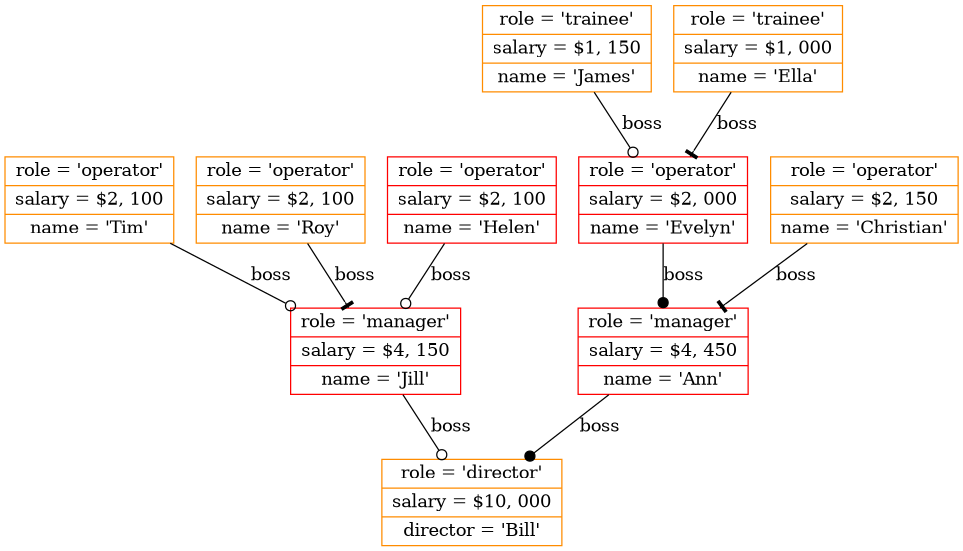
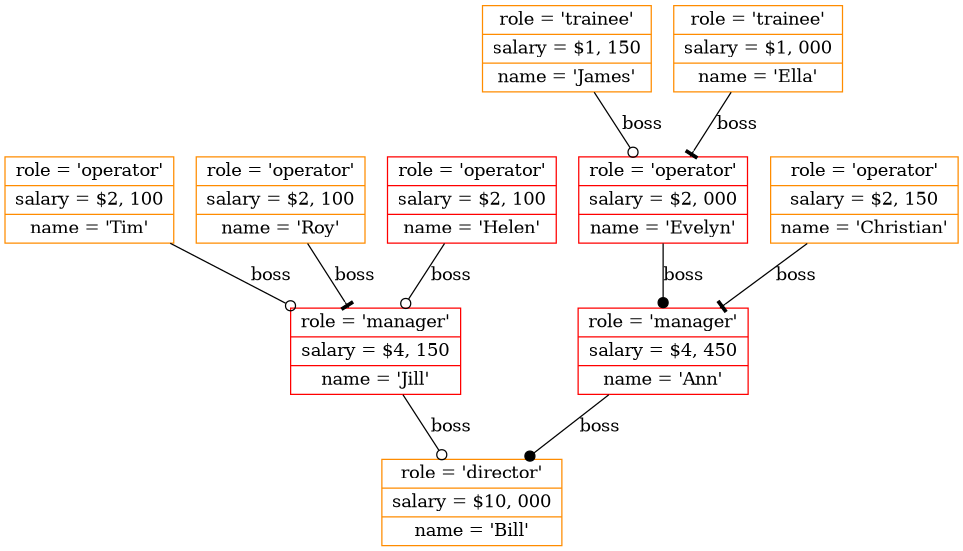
  digraph {
    node [shape=record color=darkorange]
    edge [arrowhead=odot]
-   n1 [label="{role = 'director' | { salary = $10, 000 } | { director = 'Bill'}}"]
+   n1 [label="{role = 'director' | { salary = $10, 000 } | { name = 'Bill'}}"]
    n2 [label="{role = 'manager' | { salary = $4, 150} | { name = 'Jill'}}" color=red]
    n3 [label="{role = 'manager' | { salary = $4, 450} | { name = 'Ann'}}" color=red]
    n4 [label="{role = 'operator' | { salary = $2, 100} | { name = 'Tim'} }"]
    n5 [label="{role = 'operator' | { salary = $2, 100} | { name = 'Roy'}}"]
    n6 [label="{role = 'operator' | { salary = $2, 100} | { name = 'Helen'}}" color=red]
    n7 [label="{role = 'operator' | { salary = $2, 000} | { name = 'Evelyn'}}" color=red]
    n8 [label="{role = 'operator' | { salary = $2, 150} | { name = 'Christian'}}"]
    n9 [label="{role = 'trainee' | { salary = $1, 150} | { name = 'James'}}"]
    n10 [label="{role = 'trainee' | { salary = $1, 000} | { name = 'Ella'}}"]
    n2 -> n1 [label=boss]
    n3 -> n1 [label=boss arrowhead=dot]
    n4 -> n2 [label=boss]
    n5 -> n2 [label=boss arrowhead=tee]
    n6 -> n2 [label=boss]
    n7 -> n3 [label=boss arrowhead=dot]
    n8 -> n3 [label=boss arrowhead=tee]
    n9 -> n7 [label=boss]
    n10 -> n7 [label=boss arrowhead=tee]
  }
